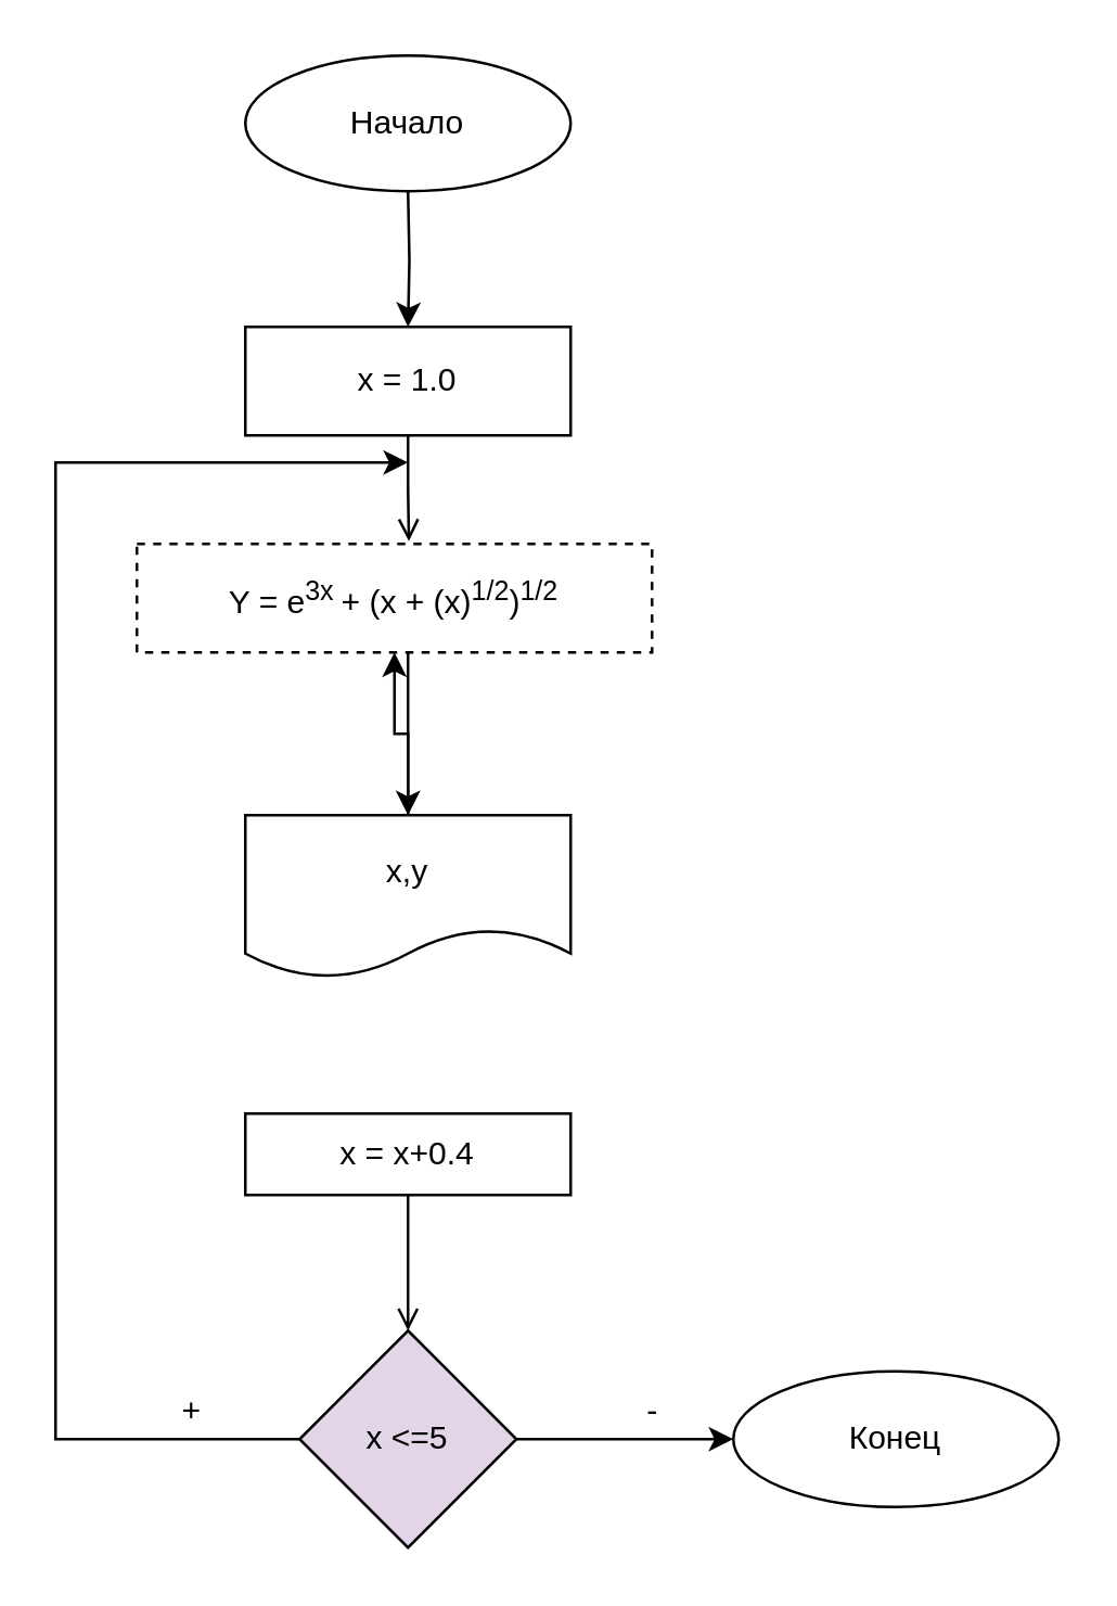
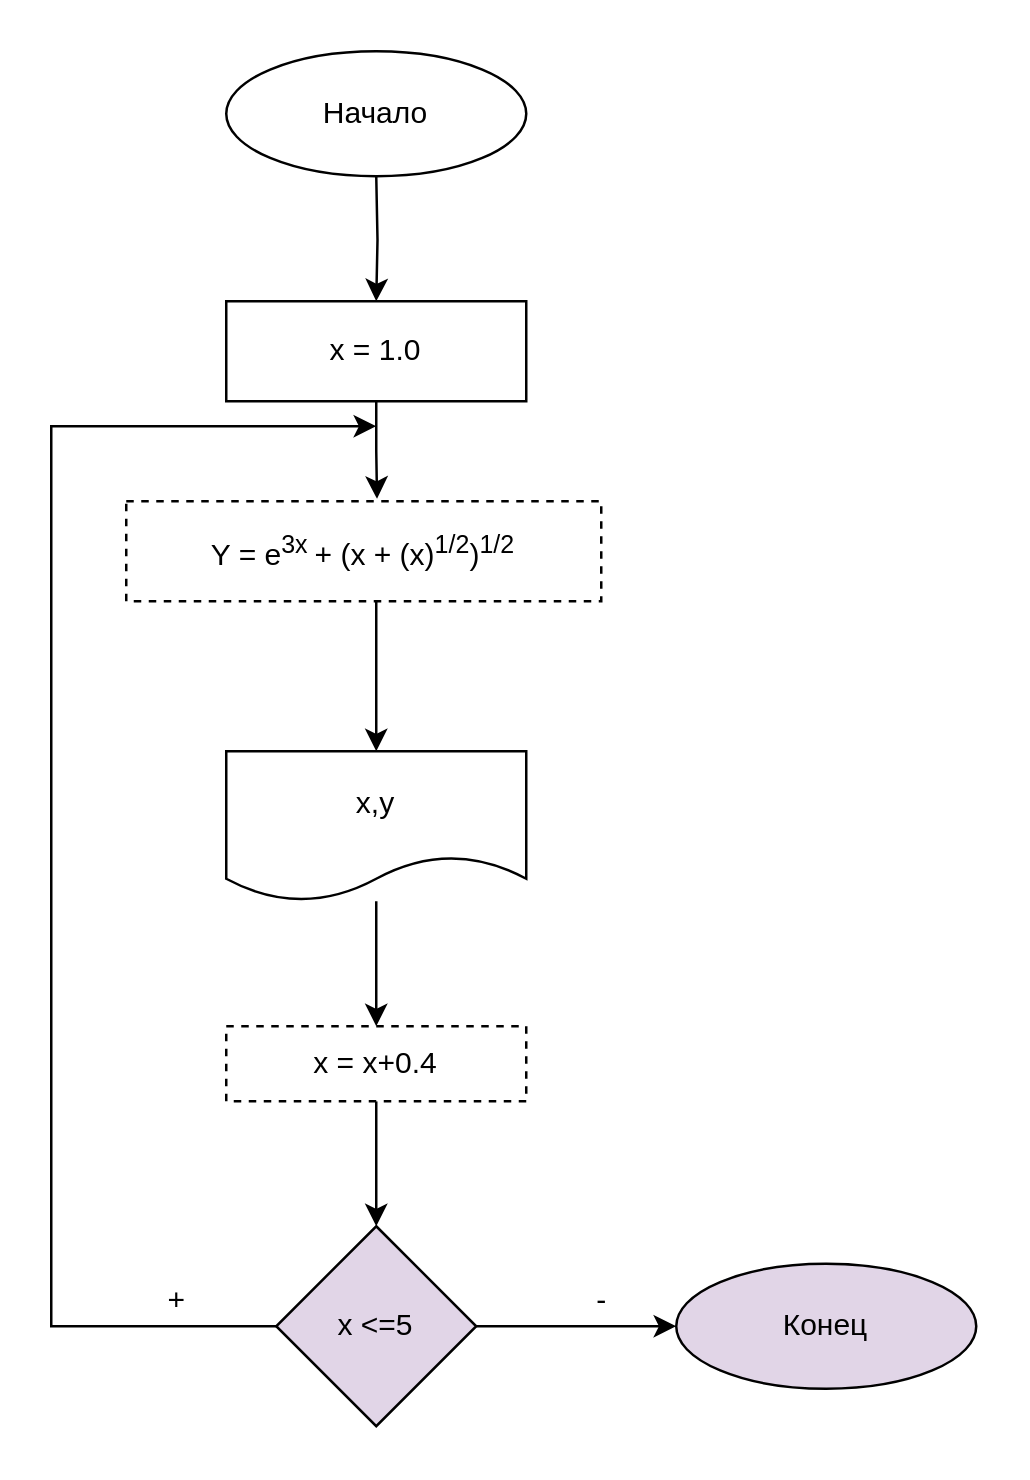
  <mxCell id="0" />
  <mxCell id="1" parent="0" />
  <mxCell id="2" style="edgeStyle=orthogonalEdgeStyle;rounded=0;orthogonalLoop=1;jettySize=auto;html=1;exitX=0.5;exitY=1;exitDx=0;exitDy=0;entryX=0.5;entryY=0;entryDx=0;entryDy=0;" edge="1" parent="1" target="4"><mxGeometry relative="1" as="geometry"><mxPoint x="150" y="110" as="targetPoint" /><mxPoint x="150" y="70" as="sourcePoint" /></mxGeometry></mxCell>
- <mxCell id="3" style="edgeStyle=orthogonalEdgeStyle;rounded=0;orthogonalLoop=1;jettySize=auto;html=1;entryX=0.528;entryY=-0.024;entryDx=0;entryDy=0;entryPerimeter=0;endArrow=open;" edge="1" parent="1" source="4" target="6"><mxGeometry relative="1" as="geometry"><mxPoint x="150" y="190" as="targetPoint" /></mxGeometry></mxCell>
+ <mxCell id="3" style="edgeStyle=orthogonalEdgeStyle;rounded=0;orthogonalLoop=1;jettySize=auto;html=1;entryX=0.528;entryY=-0.024;entryDx=0;entryDy=0;entryPerimeter=0;" edge="1" parent="1" source="4" target="6"><mxGeometry relative="1" as="geometry"><mxPoint x="150" y="190" as="targetPoint" /></mxGeometry></mxCell>
  <mxCell id="4" value="x = 1.0" style="rounded=0;whiteSpace=wrap;html=1;" vertex="1" parent="1"><mxGeometry x="90" y="120" width="120" height="40" as="geometry" /></mxCell>
  <mxCell id="5" style="edgeStyle=orthogonalEdgeStyle;rounded=0;orthogonalLoop=1;jettySize=auto;html=1;" edge="1" parent="1" source="6"><mxGeometry relative="1" as="geometry"><mxPoint x="150" y="300" as="targetPoint" /><Array as="points"><mxPoint x="150" y="280" /><mxPoint x="150" y="280" /></Array></mxGeometry></mxCell>
  <mxCell id="6" value="&lt;p class=&quot;MsoNormal&quot;&gt;&lt;div style=&quot;text-align: justify&quot;&gt;&lt;span&gt;Y = e&lt;/span&gt;&lt;sup&gt;3x&amp;nbsp;&lt;/sup&gt;&lt;span style=&quot;text-align: center&quot;&gt;+ (x + (x)&lt;/span&gt;&lt;sup style=&quot;text-align: center&quot;&gt;1/2&lt;/sup&gt;&lt;span style=&quot;text-align: center&quot;&gt;)&lt;/span&gt;&lt;sup style=&quot;text-align: center&quot;&gt;1/2&lt;/sup&gt;&lt;/div&gt;&lt;/p&gt;" style="rounded=0;whiteSpace=wrap;html=1;align=center;dashed=1;" vertex="1" parent="1"><mxGeometry x="50" y="200" width="190" height="40" as="geometry" /></mxCell>
- <mxCell id="7" style="edgeStyle=orthogonalEdgeStyle;rounded=0;orthogonalLoop=1;jettySize=auto;html=1;entryX=0.5;entryY=0;entryDx=0;entryDy=0;endArrow=open;" edge="1" parent="1" source="8" target="13"><mxGeometry relative="1" as="geometry" /></mxCell>
- <mxCell id="8" value="x = x+0.4" style="rounded=0;whiteSpace=wrap;html=1;" vertex="1" parent="1"><mxGeometry x="90" y="410" width="120" height="30" as="geometry" /></mxCell>
- <mxCell id="9" style="edgeStyle=orthogonalEdgeStyle;rounded=0;orthogonalLoop=1;jettySize=auto;html=1;" edge="1" parent="1" source="10" target="6"><mxGeometry relative="1" as="geometry" /></mxCell>
+ <mxCell id="7" style="edgeStyle=orthogonalEdgeStyle;rounded=0;orthogonalLoop=1;jettySize=auto;html=1;entryX=0.5;entryY=0;entryDx=0;entryDy=0;" edge="1" parent="1" source="8" target="13"><mxGeometry relative="1" as="geometry" /></mxCell>
+ <mxCell id="8" value="x = x+0.4" style="rounded=0;whiteSpace=wrap;html=1;dashed=1;" vertex="1" parent="1"><mxGeometry x="90" y="410" width="120" height="30" as="geometry" /></mxCell>
+ <mxCell id="9" style="edgeStyle=orthogonalEdgeStyle;rounded=0;orthogonalLoop=1;jettySize=auto;html=1;entryX=0.5;entryY=0;entryDx=0;entryDy=0;" edge="1" parent="1" source="10" target="8"><mxGeometry relative="1" as="geometry" /></mxCell>
  <mxCell id="10" value="x,y" style="shape=document;whiteSpace=wrap;html=1;boundedLbl=1;" vertex="1" parent="1"><mxGeometry x="90" y="300" width="120" height="60" as="geometry" /></mxCell>
  <mxCell id="11" style="edgeStyle=orthogonalEdgeStyle;rounded=0;orthogonalLoop=1;jettySize=auto;html=1;exitX=0;exitY=0.5;exitDx=0;exitDy=0;" edge="1" parent="1" source="13"><mxGeometry relative="1" as="geometry"><mxPoint x="150" y="170" as="targetPoint" /><Array as="points"><mxPoint x="20" y="530" /><mxPoint x="20" y="170" /></Array></mxGeometry></mxCell>
  <mxCell id="12" style="edgeStyle=orthogonalEdgeStyle;rounded=0;orthogonalLoop=1;jettySize=auto;html=1;" edge="1" parent="1" source="13"><mxGeometry relative="1" as="geometry"><mxPoint x="270" y="530" as="targetPoint" /></mxGeometry></mxCell>
  <mxCell id="13" value="x &amp;lt;=5" style="rhombus;whiteSpace=wrap;html=1;fillColor=#e1d5e7;" vertex="1" parent="1"><mxGeometry x="110" y="490" width="80" height="80" as="geometry" /></mxCell>
  <mxCell id="14" value="+" style="text;html=1;align=center;verticalAlign=middle;resizable=0;points=[];autosize=1;strokeColor=none;fillColor=none;" vertex="1" parent="1"><mxGeometry x="60" y="510" width="20" height="20" as="geometry" /></mxCell>
  <mxCell id="15" value="-" style="text;html=1;align=center;verticalAlign=middle;resizable=0;points=[];autosize=1;strokeColor=none;fillColor=none;" vertex="1" parent="1"><mxGeometry x="230" y="510" width="20" height="20" as="geometry" /></mxCell>
- <mxCell id="16" value="Конец" style="ellipse;whiteSpace=wrap;html=1;" vertex="1" parent="1"><mxGeometry x="270" y="505" width="120" height="50" as="geometry" /></mxCell>
+ <mxCell id="16" value="Конец" style="ellipse;whiteSpace=wrap;html=1;fillColor=#e1d5e7;" vertex="1" parent="1"><mxGeometry x="270" y="505" width="120" height="50" as="geometry" /></mxCell>
  <mxCell id="17" value="Начало" style="ellipse;whiteSpace=wrap;html=1;" vertex="1" parent="1"><mxGeometry x="90" y="20" width="120" height="50" as="geometry" /></mxCell>
